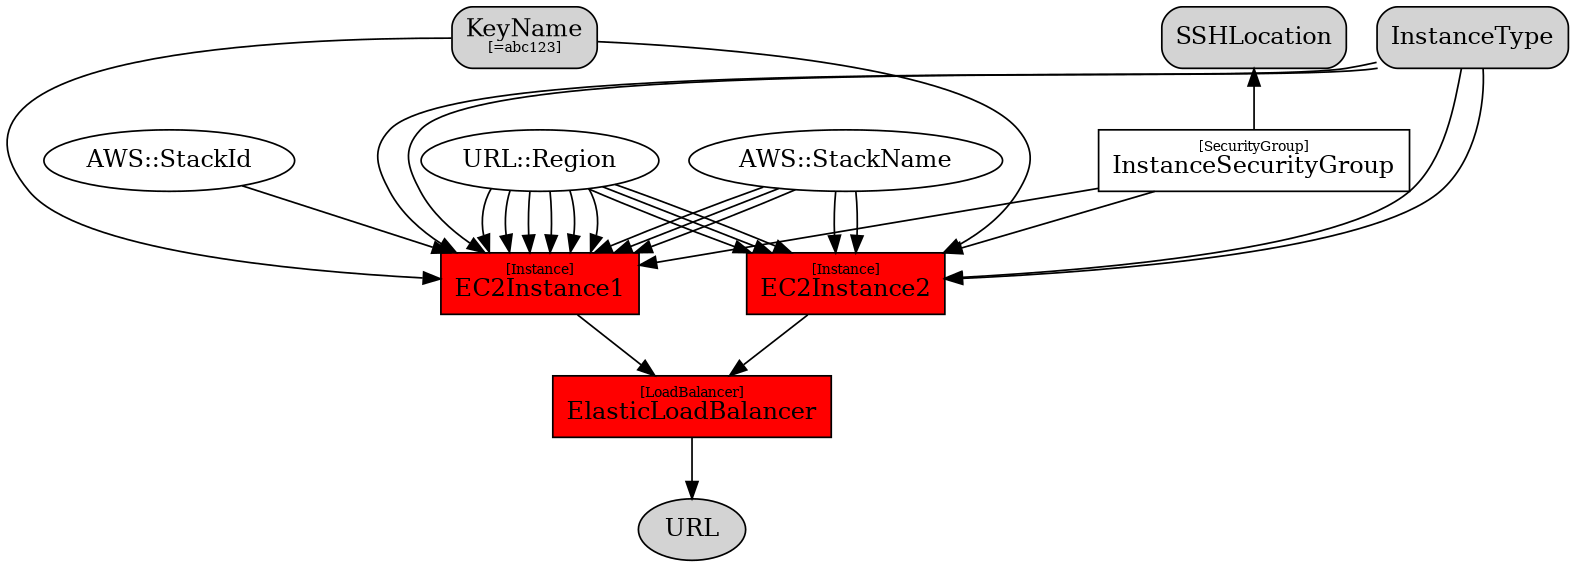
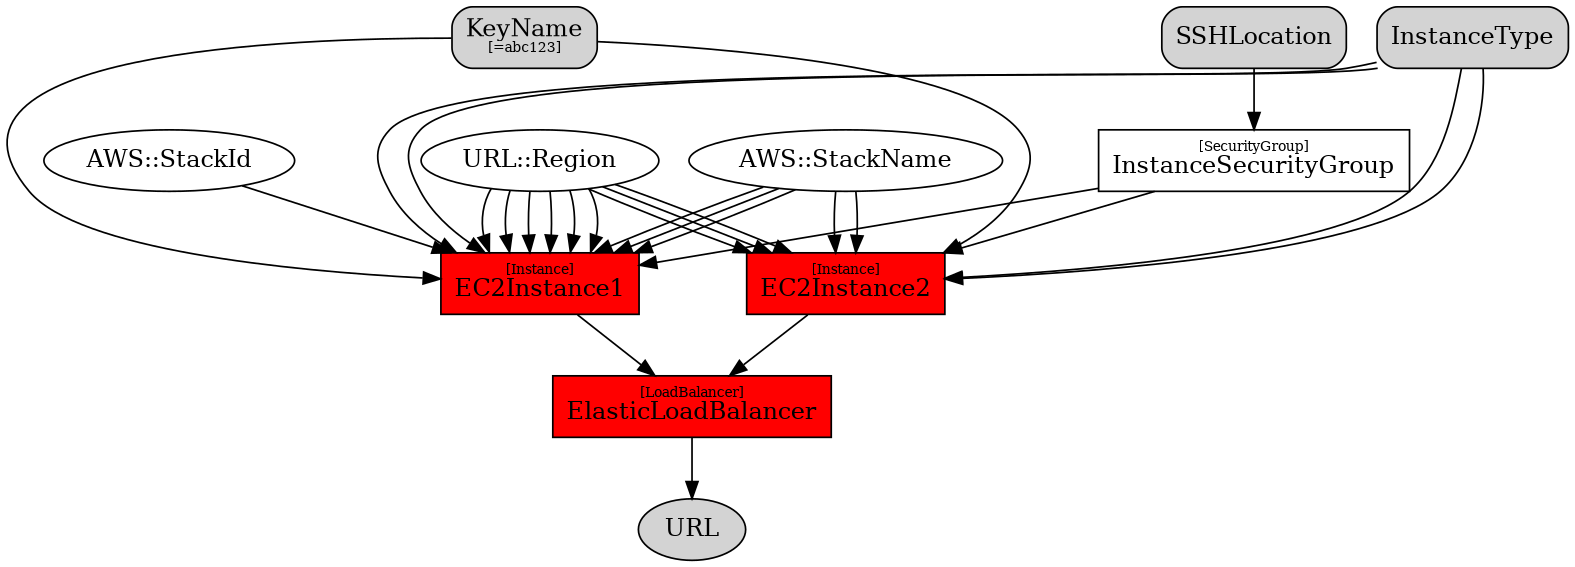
  digraph {
    labeljust=l
    node [shape=box]
    InstanceType [style="filled,rounded"]
    n2 [label=<KeyName<BR /><FONT POINT-SIZE="8">[=abc123]</FONT>> style="filled,rounded"]
    SSHLocation [style="filled,rounded"]
    URL [shape=ellipse style="filled,rounded"]
    n5 [label="URL::Region" shape=ellipse]
    "AWS::StackId" [shape=ellipse]
    "AWS::StackName" [shape=ellipse]
    n8 [fillcolor=red label=<<FONT POINT-SIZE="8">[Instance]</FONT><BR />EC2Instance1> style=filled]
    n9 [fillcolor=red label=<<FONT POINT-SIZE="8">[Instance]</FONT><BR />EC2Instance2> style=filled]
    n10 [label=<<FONT POINT-SIZE="8">[SecurityGroup]</FONT><BR />InstanceSecurityGroup>]
    n11 [fillcolor=red label=<<FONT POINT-SIZE="8">[LoadBalancer]</FONT><BR />ElasticLoadBalancer> style=filled]
    subgraph sub_1 {
      rank=source
      InstanceType
      n2
      SSHLocation
    }
    subgraph sub_2 {
      rank=sink
      URL
    }
    subgraph sub_3 {
      n5
      "AWS::StackId"
      "AWS::StackName"
    }
    InstanceType -> n8
    InstanceType -> n8
    InstanceType -> n9
    InstanceType -> n9
    n2 -> n8
    n2 -> n9
-   n10 -> SSHLocation
+   SSHLocation -> n10
    n5 -> n8
    n5 -> n8
    n5 -> n8
    n5 -> n8
    n5 -> n8
    n5 -> n8
    n5 -> n9
    n5 -> n9
    n5 -> n9
    "AWS::StackId" -> n8
    "AWS::StackName" -> n8
    "AWS::StackName" -> n8
    "AWS::StackName" -> n8
    "AWS::StackName" -> n9
    "AWS::StackName" -> n9
    n8 -> n11
    n9 -> n11
    n10 -> n8
    n10 -> n9
    n11 -> URL
  }
